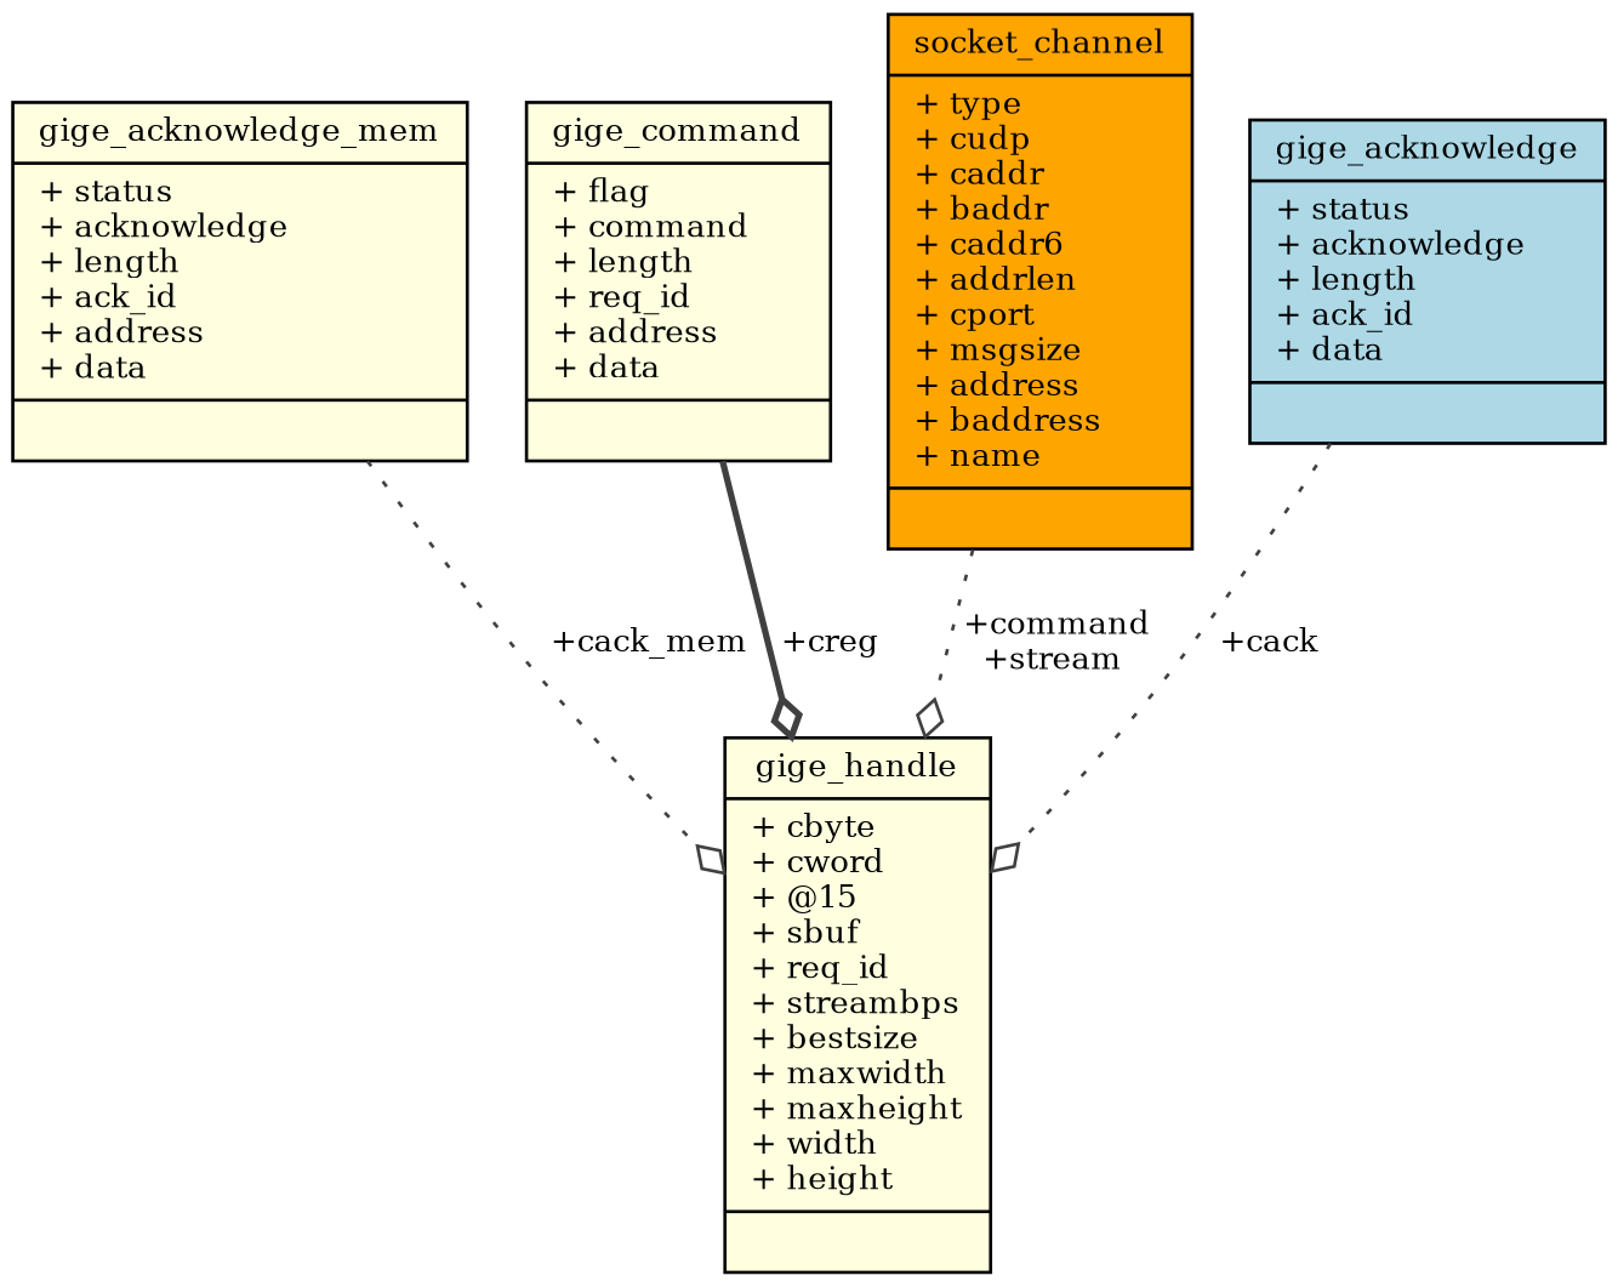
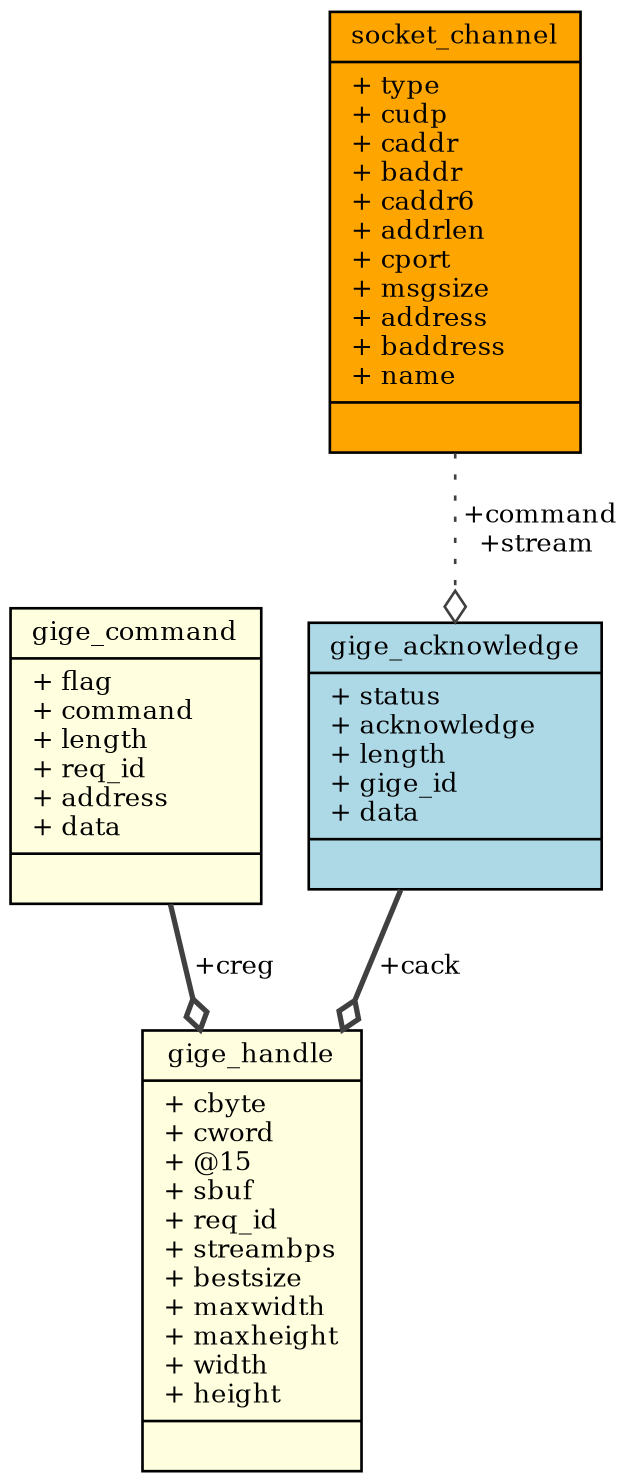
  digraph {
    fontname="DejaVu Serif"
    node [color=black fillcolor=lightyellow fontname="DejaVu Serif" fontsize=10 shape=record style=filled]
    edge [arrowhead=odiamond color=grey25 fontname="DejaVu Serif" fontsize=10 labelfontname=Helvetica labelfontsize=10 style=dotted]
    n1 [fontcolor=black height=0.2 label="{gige_handle\n|+ cbyte\l+ cword\l+ @15\l+ sbuf\l+ req_id\l+ streambps\l+ bestsize\l+ maxwidth\l+ maxheight\l+ width\l+ height\l|}" width=0.4]
-   n2 [height=0.2 label="{gige_acknowledge_mem\n|+ status\l+ acknowledge\l+ length\l+ ack_id\l+ address\l+ data\l|}" width=0.4]
    n3 [height=0.2 label="{gige_command\n|+ flag\l+ command\l+ length\l+ req_id\l+ address\l+ data\l|}" width=0.4]
    n4 [fillcolor=orange height=0.2 label="{socket_channel\n|+ type\l+ cudp\l+ caddr\l+ baddr\l+ caddr6\l+ addrlen\l+ cport\l+ msgsize\l+ address\l+ baddress\l+ name\l|}" width=0.4]
-   n5 [fillcolor=lightblue height=0.2 label="{gige_acknowledge\n|+ status\l+ acknowledge\l+ length\l+ ack_id\l+ data\l|}" width=0.4]
-   n2 -> n1 [label=" +cack_mem"]
+   n5 [fillcolor=lightblue height=0.2 label="{gige_acknowledge\n|+ status\l+ acknowledge\l+ length\l+ gige_id\l+ data\l|}" width=0.4]
    n3 -> n1 [label=" +creg" style=bold]
-   n4 -> n1 [label=" +command\n+stream"]
-   n5 -> n1 [label=" +cack"]
+   n4 -> n5 [label=" +command\n+stream"]
+   n5 -> n1 [label=" +cack" style=bold]
  }
